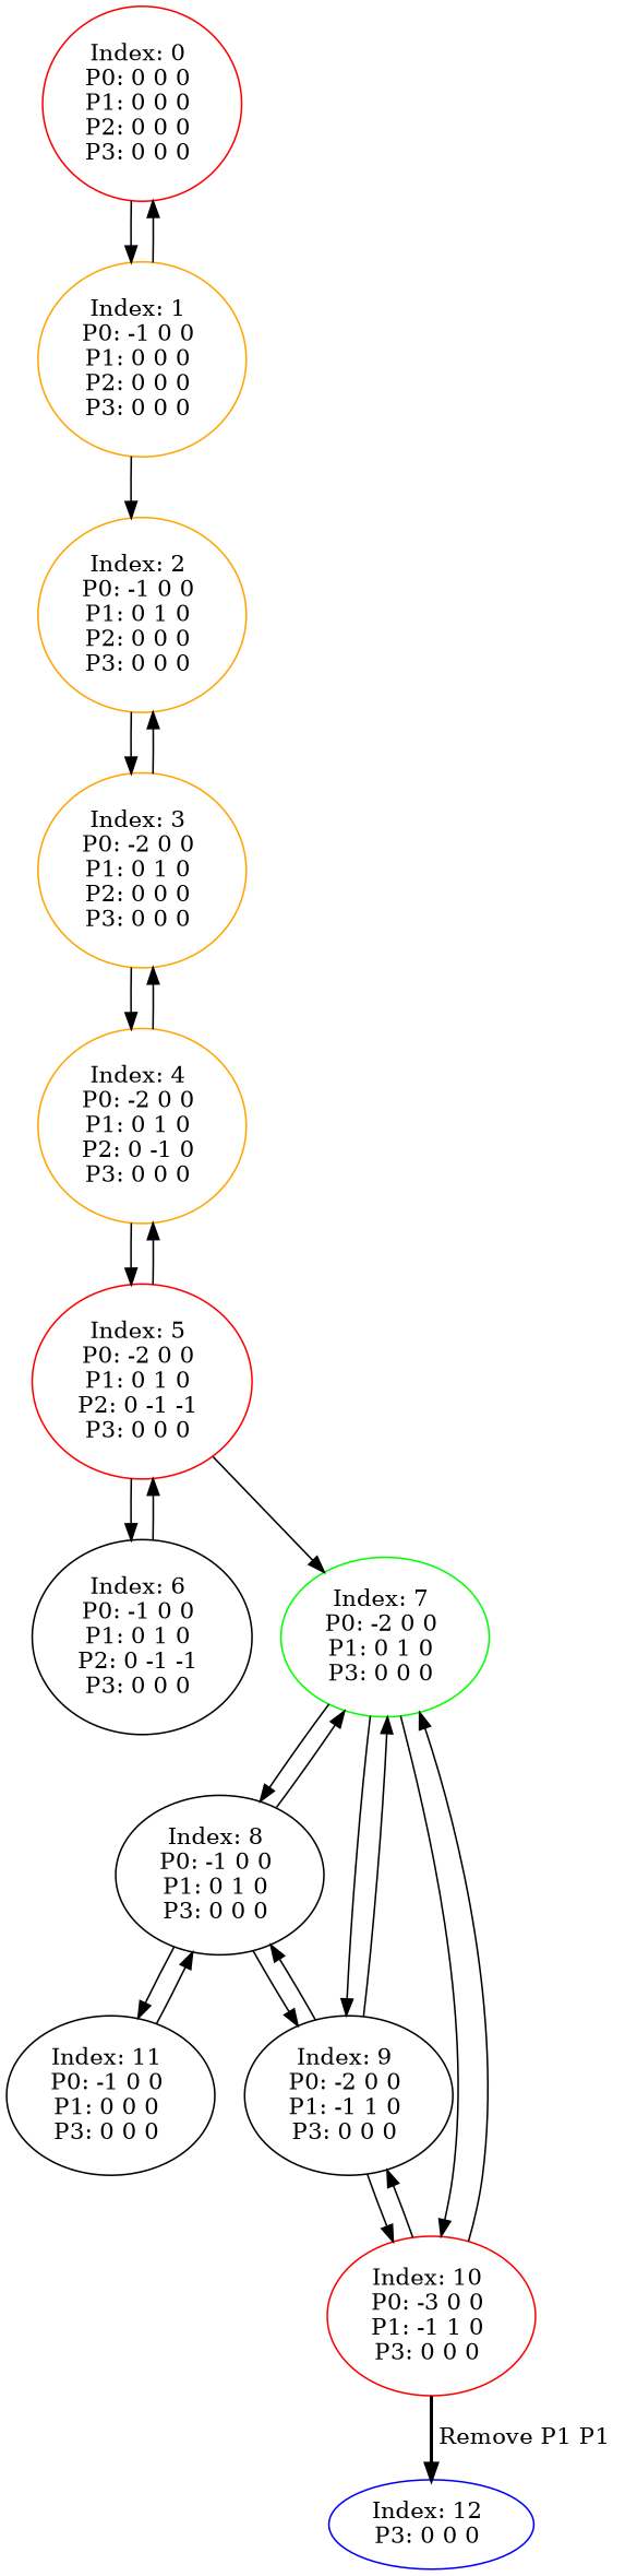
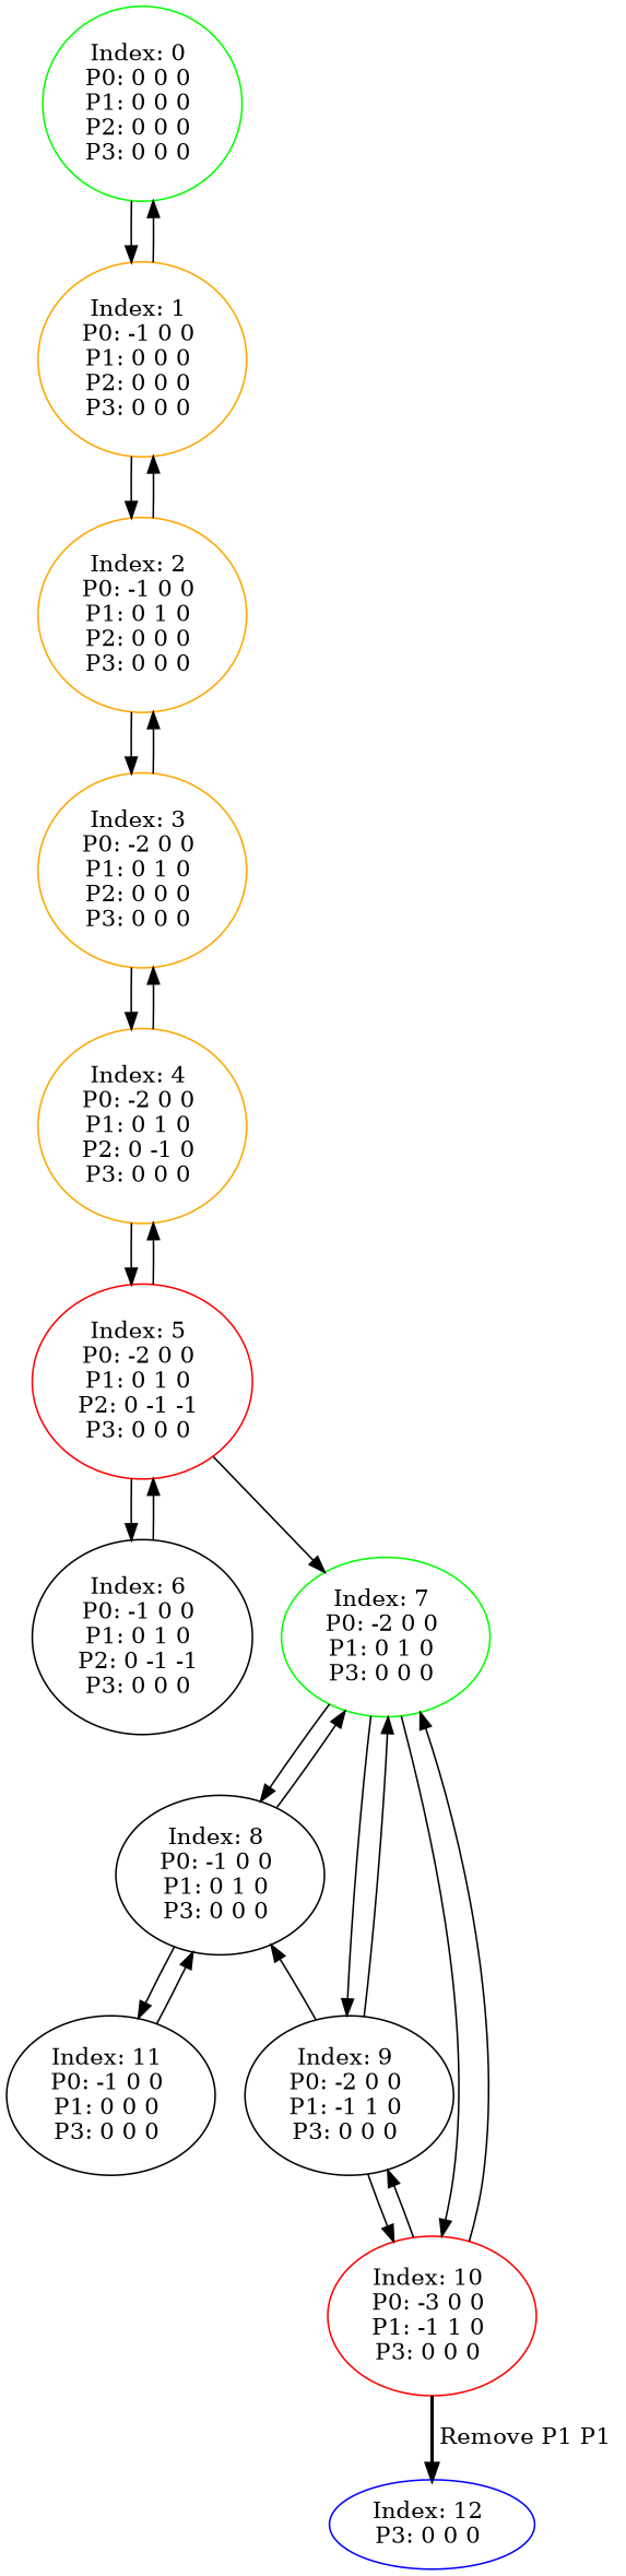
  digraph {
    color=black
-   n1 [color=red label="Index: 0 \nP0: 0 0 0 \nP1: 0 0 0 \nP2: 0 0 0 \nP3: 0 0 0 \n"]
+   n1 [color=green label="Index: 0 \nP0: 0 0 0 \nP1: 0 0 0 \nP2: 0 0 0 \nP3: 0 0 0 \n"]
    n2 [color=orange label="Index: 1 \nP0: -1 0 0 \nP1: 0 0 0 \nP2: 0 0 0 \nP3: 0 0 0 \n"]
    n3 [color=orange label="Index: 2 \nP0: -1 0 0 \nP1: 0 1 0 \nP2: 0 0 0 \nP3: 0 0 0 \n"]
    n4 [color=orange label="Index: 3 \nP0: -2 0 0 \nP1: 0 1 0 \nP2: 0 0 0 \nP3: 0 0 0 \n"]
    n5 [color=orange label="Index: 4 \nP0: -2 0 0 \nP1: 0 1 0 \nP2: 0 -1 0 \nP3: 0 0 0 \n"]
    n6 [color=red label="Index: 5 \nP0: -2 0 0 \nP1: 0 1 0 \nP2: 0 -1 -1 \nP3: 0 0 0 \n"]
    n7 [label="Index: 6 \nP0: -1 0 0 \nP1: 0 1 0 \nP2: 0 -1 -1 \nP3: 0 0 0 \n"]
    n8 [color=green label="Index: 7 \nP0: -2 0 0 \nP1: 0 1 0 \nP3: 0 0 0 \n"]
    n9 [label="Index: 8 \nP0: -1 0 0 \nP1: 0 1 0 \nP3: 0 0 0 \n"]
    n10 [label="Index: 9 \nP0: -2 0 0 \nP1: -1 1 0 \nP3: 0 0 0 \n"]
    n11 [color=red label="Index: 10 \nP0: -3 0 0 \nP1: -1 1 0 \nP3: 0 0 0 \n"]
    n12 [label="Index: 11 \nP0: -1 0 0 \nP1: 0 0 0 \nP3: 0 0 0 \n"]
    n13 [color=blue label="Index: 12 \nP3: 0 0 0 \n"]
    n1 -> n2
    n2 -> n1
    n2 -> n3
+   n3 -> n2
    n3 -> n4
    n4 -> n3
    n4 -> n5
    n5 -> n4
    n5 -> n6
    n6 -> n5
    n6 -> n7
    n6 -> n8
    n7 -> n6
    n8 -> n9
    n8 -> n10
    n8 -> n11
    n9 -> n8
-   n9 -> n10
    n9 -> n12
    n10 -> n8
    n10 -> n9
    n10 -> n11
    n11 -> n8
    n11 -> n10
    n11 -> n13 [label=" Remove P1 P1 " style=bold]
    n12 -> n9
  }
